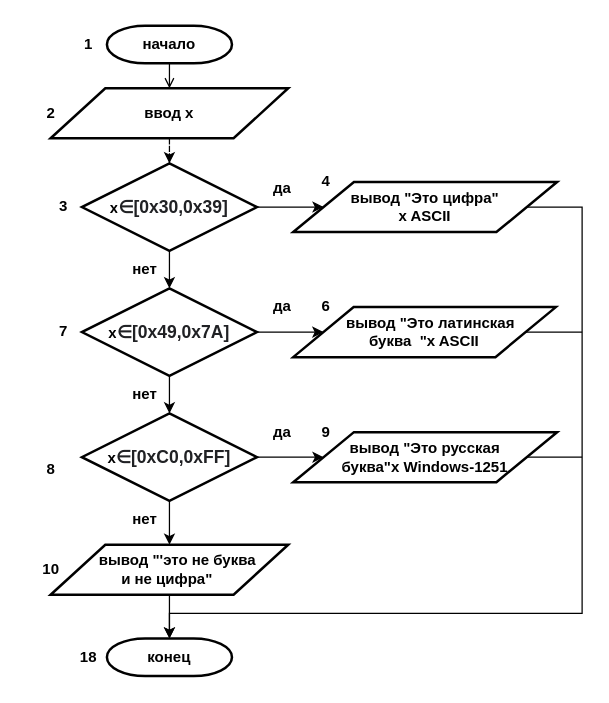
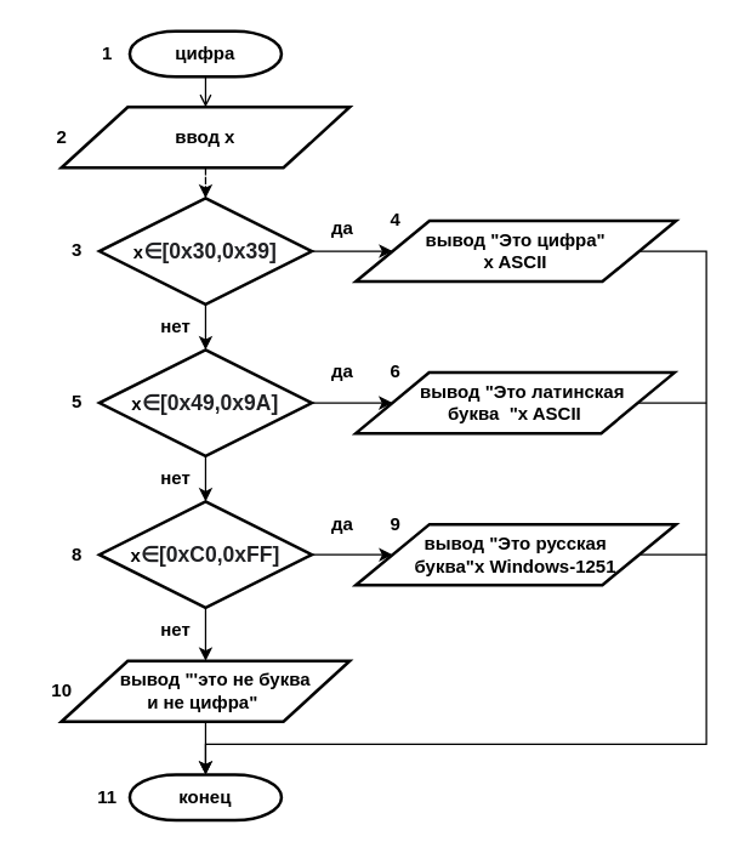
  <mxCell id="0" />
  <mxCell id="1" parent="0" />
  <mxCell id="2" style="edgeStyle=orthogonalEdgeStyle;rounded=0;orthogonalLoop=1;jettySize=auto;html=1;exitX=0.5;exitY=1;exitDx=0;exitDy=0;exitPerimeter=0;entryX=0.5;entryY=0;entryDx=0;entryDy=0;endArrow=open;" edge="1" parent="1" source="3" target="5"><mxGeometry relative="1" as="geometry" /></mxCell>
- <mxCell id="3" value="начало" style="strokeWidth=2;html=1;shape=mxgraph.flowchart.terminator;whiteSpace=wrap;fontStyle=1" vertex="1" parent="1"><mxGeometry x="85" y="20" width="100" height="30" as="geometry" /></mxCell>
+ <mxCell id="3" value="цифра" style="strokeWidth=2;html=1;shape=mxgraph.flowchart.terminator;whiteSpace=wrap;fontStyle=1" vertex="1" parent="1"><mxGeometry x="85" y="20" width="100" height="30" as="geometry" /></mxCell>
  <mxCell id="4" style="edgeStyle=orthogonalEdgeStyle;rounded=0;orthogonalLoop=1;jettySize=auto;html=1;exitX=0.5;exitY=1;exitDx=0;exitDy=0;dashed=1;" edge="1" parent="1" source="5" target="8"><mxGeometry relative="1" as="geometry" /></mxCell>
  <mxCell id="5" value="ввод x" style="shape=parallelogram;html=1;strokeWidth=2;perimeter=parallelogramPerimeter;whiteSpace=wrap;rounded=0;arcSize=12;size=0.23;fontStyle=1" vertex="1" parent="1"><mxGeometry x="40" y="70" width="190" height="40" as="geometry" /></mxCell>
  <mxCell id="6" style="edgeStyle=orthogonalEdgeStyle;rounded=0;orthogonalLoop=1;jettySize=auto;html=1;" edge="1" parent="1" source="8" target="11"><mxGeometry relative="1" as="geometry" /></mxCell>
  <mxCell id="7" style="edgeStyle=orthogonalEdgeStyle;rounded=0;orthogonalLoop=1;jettySize=auto;html=1;" edge="1" parent="1" source="8" target="16"><mxGeometry relative="1" as="geometry" /></mxCell>
  <mxCell id="8" value="x&lt;span style=&quot;color: rgb(32, 33, 36); font-family: arial, sans-serif; font-size: 14px; text-align: left; background-color: rgb(255, 255, 255);&quot;&gt;∈[0x30,0x39]&lt;/span&gt;" style="strokeWidth=2;html=1;shape=mxgraph.flowchart.decision;whiteSpace=wrap;fontStyle=1" vertex="1" parent="1"><mxGeometry x="65" y="130" width="140" height="70" as="geometry" /></mxCell>
  <mxCell id="9" style="edgeStyle=orthogonalEdgeStyle;rounded=0;orthogonalLoop=1;jettySize=auto;html=1;" edge="1" parent="1" source="11" target="14"><mxGeometry relative="1" as="geometry" /></mxCell>
  <mxCell id="10" style="edgeStyle=orthogonalEdgeStyle;rounded=0;orthogonalLoop=1;jettySize=auto;html=1;exitX=1;exitY=0.5;exitDx=0;exitDy=0;exitPerimeter=0;" edge="1" parent="1" source="11" target="17"><mxGeometry relative="1" as="geometry" /></mxCell>
- <mxCell id="11" value="&lt;span style=&quot;font-weight: 700;&quot;&gt;x&lt;/span&gt;&lt;span style=&quot;font-weight: 700; color: rgb(32, 33, 36); font-family: arial, sans-serif; font-size: 14px; text-align: left; background-color: rgb(255, 255, 255);&quot;&gt;∈[0x49,0x7A]&lt;/span&gt;" style="strokeWidth=2;html=1;shape=mxgraph.flowchart.decision;whiteSpace=wrap;" vertex="1" parent="1"><mxGeometry x="65" y="230" width="140" height="70" as="geometry" /></mxCell>
+ <mxCell id="11" value="&lt;span style=&quot;font-weight: 700;&quot;&gt;x&lt;/span&gt;&lt;span style=&quot;font-weight: 700; color: rgb(32, 33, 36); font-family: arial, sans-serif; font-size: 14px; text-align: left; background-color: rgb(255, 255, 255);&quot;&gt;∈[0x49,0x9A]&lt;/span&gt;" style="strokeWidth=2;html=1;shape=mxgraph.flowchart.decision;whiteSpace=wrap;" vertex="1" parent="1"><mxGeometry x="65" y="230" width="140" height="70" as="geometry" /></mxCell>
  <mxCell id="12" style="edgeStyle=orthogonalEdgeStyle;rounded=0;orthogonalLoop=1;jettySize=auto;html=1;exitX=0.5;exitY=1;exitDx=0;exitDy=0;exitPerimeter=0;entryX=0.5;entryY=0;entryDx=0;entryDy=0;" edge="1" parent="1" source="14" target="20"><mxGeometry relative="1" as="geometry" /></mxCell>
  <mxCell id="13" style="edgeStyle=orthogonalEdgeStyle;rounded=0;orthogonalLoop=1;jettySize=auto;html=1;exitX=1;exitY=0.5;exitDx=0;exitDy=0;exitPerimeter=0;entryX=0;entryY=0.5;entryDx=0;entryDy=0;" edge="1" parent="1" source="14" target="18"><mxGeometry relative="1" as="geometry" /></mxCell>
  <mxCell id="14" value="&lt;span style=&quot;font-weight: 700;&quot;&gt;x&lt;/span&gt;&lt;span style=&quot;font-weight: 700; color: rgb(32, 33, 36); font-family: arial, sans-serif; font-size: 14px; text-align: left; background-color: rgb(255, 255, 255);&quot;&gt;∈[0xC0,0xFF]&lt;/span&gt;" style="strokeWidth=2;html=1;shape=mxgraph.flowchart.decision;whiteSpace=wrap;" vertex="1" parent="1"><mxGeometry x="65" y="330" width="140" height="70" as="geometry" /></mxCell>
  <mxCell id="15" style="edgeStyle=orthogonalEdgeStyle;rounded=0;orthogonalLoop=1;jettySize=auto;html=1;exitX=1;exitY=0.5;exitDx=0;exitDy=0;entryX=0.5;entryY=0;entryDx=0;entryDy=0;entryPerimeter=0;" edge="1" parent="1" source="16" target="21"><mxGeometry relative="1" as="geometry"><mxPoint x="135" y="490" as="targetPoint" /><Array as="points"><mxPoint x="465" y="165" /><mxPoint x="465" y="490" /><mxPoint x="135" y="490" /></Array></mxGeometry></mxCell>
  <mxCell id="16" value="&lt;b&gt;вывод &quot;Это цифра&quot;&lt;br&gt;x ASCII&lt;br&gt;&lt;/b&gt;" style="shape=parallelogram;html=1;strokeWidth=2;perimeter=parallelogramPerimeter;whiteSpace=wrap;rounded=0;arcSize=12;size=0.23;" vertex="1" parent="1"><mxGeometry x="234" y="145" width="211" height="40" as="geometry" /></mxCell>
  <mxCell id="17" value="&amp;nbsp; &amp;nbsp;вывод &quot;Это латинская &lt;br&gt;буква&amp;nbsp; &quot;x ASCII" style="shape=parallelogram;html=1;strokeWidth=2;perimeter=parallelogramPerimeter;whiteSpace=wrap;rounded=0;arcSize=12;size=0.23;fontStyle=1" vertex="1" parent="1"><mxGeometry x="234" y="245" width="210" height="40" as="geometry" /></mxCell>
  <mxCell id="18" value="&lt;b&gt;вывод &quot;Это русская&lt;br&gt;буква&quot;x Windows-1251&lt;/b&gt;" style="shape=parallelogram;html=1;strokeWidth=2;perimeter=parallelogramPerimeter;whiteSpace=wrap;rounded=0;arcSize=12;size=0.23;" vertex="1" parent="1"><mxGeometry x="234" y="345" width="211" height="40" as="geometry" /></mxCell>
  <mxCell id="19" style="edgeStyle=orthogonalEdgeStyle;rounded=0;orthogonalLoop=1;jettySize=auto;html=1;exitX=0.5;exitY=1;exitDx=0;exitDy=0;" edge="1" parent="1" source="20" target="21"><mxGeometry relative="1" as="geometry" /></mxCell>
  <mxCell id="20" value="&amp;nbsp; &amp;nbsp; вывод &quot;'это не буква &lt;br&gt;и не цифра&quot;&amp;nbsp;" style="shape=parallelogram;html=1;strokeWidth=2;perimeter=parallelogramPerimeter;whiteSpace=wrap;rounded=0;arcSize=12;size=0.23;fontStyle=1" vertex="1" parent="1"><mxGeometry x="40" y="435" width="190" height="40" as="geometry" /></mxCell>
  <mxCell id="21" value="&lt;b&gt;конец&lt;/b&gt;" style="strokeWidth=2;html=1;shape=mxgraph.flowchart.terminator;whiteSpace=wrap;" vertex="1" parent="1"><mxGeometry x="85" y="510" width="100" height="30" as="geometry" /></mxCell>
  <mxCell id="22" value="" style="endArrow=none;html=1;rounded=0;exitX=1;exitY=0.5;exitDx=0;exitDy=0;" edge="1" parent="1" source="17"><mxGeometry width="50" height="50" relative="1" as="geometry"><mxPoint x="265" y="310" as="sourcePoint" /><mxPoint x="465" y="265" as="targetPoint" /></mxGeometry></mxCell>
  <mxCell id="23" value="" style="endArrow=none;html=1;rounded=0;exitX=1;exitY=0.5;exitDx=0;exitDy=0;" edge="1" parent="1" source="18"><mxGeometry width="50" height="50" relative="1" as="geometry"><mxPoint x="265" y="310" as="sourcePoint" /><mxPoint x="465" y="365" as="targetPoint" /></mxGeometry></mxCell>
  <mxCell id="24" value="&lt;b&gt;3&lt;/b&gt;" style="text;html=1;align=center;verticalAlign=middle;resizable=0;points=[];autosize=1;strokeColor=none;fillColor=none;" vertex="1" parent="1"><mxGeometry x="35" y="150" width="30" height="30" as="geometry" /></mxCell>
- <mxCell id="25" value="&lt;b&gt;7&lt;/b&gt;" style="text;html=1;align=center;verticalAlign=middle;resizable=0;points=[];autosize=1;strokeColor=none;fillColor=none;" vertex="1" parent="1"><mxGeometry x="35" y="250" width="30" height="30" as="geometry" /></mxCell>
+ <mxCell id="25" value="&lt;b&gt;5&lt;/b&gt;" style="text;html=1;align=center;verticalAlign=middle;resizable=0;points=[];autosize=1;strokeColor=none;fillColor=none;" vertex="1" parent="1"><mxGeometry x="35" y="250" width="30" height="30" as="geometry" /></mxCell>
  <mxCell id="26" value="2" style="text;html=1;align=center;verticalAlign=middle;resizable=0;points=[];autosize=1;strokeColor=none;fillColor=none;fontStyle=1" vertex="1" parent="1"><mxGeometry x="25" y="75" width="30" height="30" as="geometry" /></mxCell>
  <mxCell id="27" value="1" style="text;html=1;align=center;verticalAlign=middle;resizable=0;points=[];autosize=1;strokeColor=none;fillColor=none;fontStyle=1" vertex="1" parent="1"><mxGeometry x="55" y="20" width="30" height="30" as="geometry" /></mxCell>
- <mxCell id="28" value="8" style="text;html=1;align=center;verticalAlign=middle;resizable=0;points=[];autosize=1;strokeColor=none;fillColor=none;fontStyle=1" vertex="1" parent="1"><mxGeometry x="25" y="360" width="30" height="30" as="geometry" /></mxCell>
+ <mxCell id="28" value="8" style="text;html=1;align=center;verticalAlign=middle;resizable=0;points=[];autosize=1;strokeColor=none;fillColor=none;fontStyle=1" vertex="1" parent="1"><mxGeometry x="35" y="350" width="30" height="30" as="geometry" /></mxCell>
  <mxCell id="29" value="&lt;b&gt;9&lt;/b&gt;" style="text;html=1;align=center;verticalAlign=middle;resizable=0;points=[];autosize=1;strokeColor=none;fillColor=none;" vertex="1" parent="1"><mxGeometry x="245" y="330" width="30" height="30" as="geometry" /></mxCell>
  <mxCell id="30" value="&lt;b&gt;4&lt;/b&gt;" style="text;html=1;align=center;verticalAlign=middle;resizable=0;points=[];autosize=1;strokeColor=none;fillColor=none;" vertex="1" parent="1"><mxGeometry x="245" y="130" width="30" height="30" as="geometry" /></mxCell>
  <mxCell id="31" value="&lt;b&gt;6&lt;/b&gt;" style="text;html=1;align=center;verticalAlign=middle;resizable=0;points=[];autosize=1;strokeColor=none;fillColor=none;" vertex="1" parent="1"><mxGeometry x="245" y="230" width="30" height="30" as="geometry" /></mxCell>
  <mxCell id="32" value="&lt;b&gt;10&lt;/b&gt;" style="text;html=1;align=center;verticalAlign=middle;resizable=0;points=[];autosize=1;strokeColor=none;fillColor=none;" vertex="1" parent="1"><mxGeometry x="20" y="440" width="40" height="30" as="geometry" /></mxCell>
- <mxCell id="33" value="&lt;b&gt;18&lt;/b&gt;" style="text;html=1;align=center;verticalAlign=middle;resizable=0;points=[];autosize=1;strokeColor=none;fillColor=none;" vertex="1" parent="1"><mxGeometry x="50" y="510" width="40" height="30" as="geometry" /></mxCell>
+ <mxCell id="33" value="&lt;b&gt;11&lt;/b&gt;" style="text;html=1;align=center;verticalAlign=middle;resizable=0;points=[];autosize=1;strokeColor=none;fillColor=none;" vertex="1" parent="1"><mxGeometry x="50" y="510" width="40" height="30" as="geometry" /></mxCell>
  <mxCell id="34" value="&lt;b&gt;да&lt;/b&gt;" style="text;html=1;align=center;verticalAlign=middle;resizable=0;points=[];autosize=1;strokeColor=none;fillColor=none;" vertex="1" parent="1"><mxGeometry x="205" y="330" width="40" height="30" as="geometry" /></mxCell>
  <mxCell id="35" value="&lt;b&gt;да&lt;/b&gt;" style="text;html=1;align=center;verticalAlign=middle;resizable=0;points=[];autosize=1;strokeColor=none;fillColor=none;" vertex="1" parent="1"><mxGeometry x="205" y="230" width="40" height="30" as="geometry" /></mxCell>
  <mxCell id="36" value="&lt;b&gt;да&lt;/b&gt;" style="text;html=1;align=center;verticalAlign=middle;resizable=0;points=[];autosize=1;strokeColor=none;fillColor=none;" vertex="1" parent="1"><mxGeometry x="205" y="135" width="40" height="30" as="geometry" /></mxCell>
  <mxCell id="37" value="&lt;b&gt;нет&lt;/b&gt;" style="text;html=1;align=center;verticalAlign=middle;resizable=0;points=[];autosize=1;strokeColor=none;fillColor=none;" vertex="1" parent="1"><mxGeometry x="95" y="300" width="40" height="30" as="geometry" /></mxCell>
  <mxCell id="38" value="&lt;b&gt;нет&lt;/b&gt;" style="text;html=1;align=center;verticalAlign=middle;resizable=0;points=[];autosize=1;strokeColor=none;fillColor=none;" vertex="1" parent="1"><mxGeometry x="95" y="200" width="40" height="30" as="geometry" /></mxCell>
  <mxCell id="39" value="&lt;b&gt;нет&lt;/b&gt;" style="text;html=1;align=center;verticalAlign=middle;resizable=0;points=[];autosize=1;strokeColor=none;fillColor=none;" vertex="1" parent="1"><mxGeometry x="95" y="400" width="40" height="30" as="geometry" /></mxCell>
